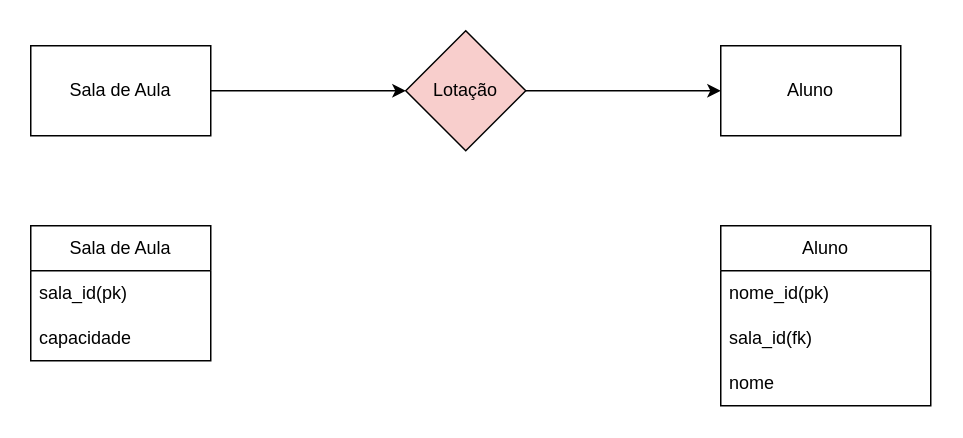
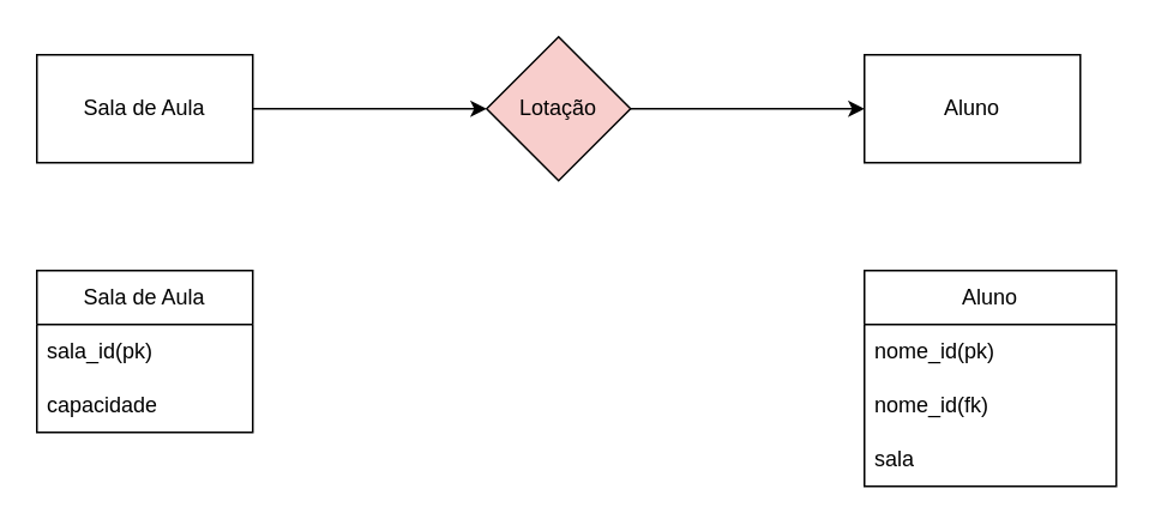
  <mxCell id="0" />
  <mxCell id="1" parent="0" />
  <mxCell id="2" style="edgeStyle=orthogonalEdgeStyle;rounded=0;orthogonalLoop=1;jettySize=auto;html=1;exitX=1;exitY=0.5;exitDx=0;exitDy=0;entryX=0;entryY=0.5;entryDx=0;entryDy=0;" edge="1" parent="1" source="3" target="5"><mxGeometry relative="1" as="geometry" /></mxCell>
  <mxCell id="3" value="Sala de Aula" style="rounded=0;whiteSpace=wrap;html=1;" vertex="1" parent="1"><mxGeometry x="20" y="30" width="120" height="60" as="geometry" /></mxCell>
  <mxCell id="4" style="edgeStyle=orthogonalEdgeStyle;rounded=0;orthogonalLoop=1;jettySize=auto;html=1;exitX=1;exitY=0.5;exitDx=0;exitDy=0;entryX=0;entryY=0.5;entryDx=0;entryDy=0;" edge="1" parent="1" source="5" target="6"><mxGeometry relative="1" as="geometry" /></mxCell>
  <mxCell id="5" value="Lotação" style="rhombus;whiteSpace=wrap;html=1;fillColor=#f8cecc;" vertex="1" parent="1"><mxGeometry x="270" y="20" width="80" height="80" as="geometry" /></mxCell>
  <mxCell id="6" value="Aluno" style="rounded=0;whiteSpace=wrap;html=1;" vertex="1" parent="1"><mxGeometry x="480" y="30" width="120" height="60" as="geometry" /></mxCell>
  <mxCell id="7" value="Sala de Aula" style="swimlane;fontStyle=0;childLayout=stackLayout;horizontal=1;startSize=30;horizontalStack=0;resizeParent=1;resizeParentMax=0;resizeLast=0;collapsible=1;marginBottom=0;whiteSpace=wrap;html=1;" vertex="1" parent="1"><mxGeometry x="20" y="150" width="120" height="90" as="geometry" /></mxCell>
  <mxCell id="8" value="sala_id(pk)" style="text;strokeColor=none;fillColor=none;align=left;verticalAlign=middle;spacingLeft=4;spacingRight=4;overflow=hidden;points=[[0,0.5],[1,0.5]];portConstraint=eastwest;rotatable=0;whiteSpace=wrap;html=1;" vertex="1" parent="7"><mxGeometry y="30" width="120" height="30" as="geometry" /></mxCell>
  <mxCell id="9" value="capacidade" style="text;strokeColor=none;fillColor=none;align=left;verticalAlign=middle;spacingLeft=4;spacingRight=4;overflow=hidden;points=[[0,0.5],[1,0.5]];portConstraint=eastwest;rotatable=0;whiteSpace=wrap;html=1;" vertex="1" parent="7"><mxGeometry y="60" width="120" height="30" as="geometry" /></mxCell>
  <mxCell id="10" value="Aluno" style="swimlane;fontStyle=0;childLayout=stackLayout;horizontal=1;startSize=30;horizontalStack=0;resizeParent=1;resizeParentMax=0;resizeLast=0;collapsible=1;marginBottom=0;whiteSpace=wrap;html=1;" vertex="1" parent="1"><mxGeometry x="480" y="150" width="140" height="120" as="geometry" /></mxCell>
  <mxCell id="11" value="nome_id(pk)" style="text;strokeColor=none;fillColor=none;align=left;verticalAlign=middle;spacingLeft=4;spacingRight=4;overflow=hidden;points=[[0,0.5],[1,0.5]];portConstraint=eastwest;rotatable=0;whiteSpace=wrap;html=1;" vertex="1" parent="10"><mxGeometry y="30" width="140" height="30" as="geometry" /></mxCell>
- <mxCell id="12" value="sala_id(fk)" style="text;strokeColor=none;fillColor=none;align=left;verticalAlign=middle;spacingLeft=4;spacingRight=4;overflow=hidden;points=[[0,0.5],[1,0.5]];portConstraint=eastwest;rotatable=0;whiteSpace=wrap;html=1;" vertex="1" parent="10"><mxGeometry y="60" width="140" height="30" as="geometry" /></mxCell>
- <mxCell id="13" value="nome" style="text;strokeColor=none;fillColor=none;align=left;verticalAlign=middle;spacingLeft=4;spacingRight=4;overflow=hidden;points=[[0,0.5],[1,0.5]];portConstraint=eastwest;rotatable=0;whiteSpace=wrap;html=1;" vertex="1" parent="10"><mxGeometry y="90" width="140" height="30" as="geometry" /></mxCell>
+ <mxCell id="12" value="nome_id(fk)" style="text;strokeColor=none;fillColor=none;align=left;verticalAlign=middle;spacingLeft=4;spacingRight=4;overflow=hidden;points=[[0,0.5],[1,0.5]];portConstraint=eastwest;rotatable=0;whiteSpace=wrap;html=1;" vertex="1" parent="10"><mxGeometry y="60" width="140" height="30" as="geometry" /></mxCell>
+ <mxCell id="13" value="sala" style="text;strokeColor=none;fillColor=none;align=left;verticalAlign=middle;spacingLeft=4;spacingRight=4;overflow=hidden;points=[[0,0.5],[1,0.5]];portConstraint=eastwest;rotatable=0;whiteSpace=wrap;html=1;" vertex="1" parent="10"><mxGeometry y="90" width="140" height="30" as="geometry" /></mxCell>
